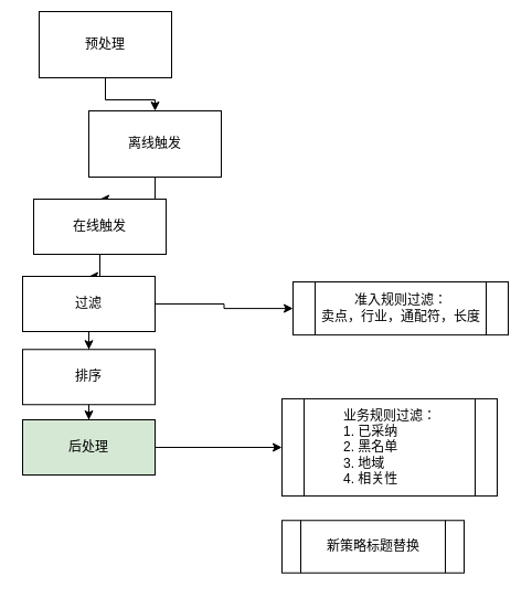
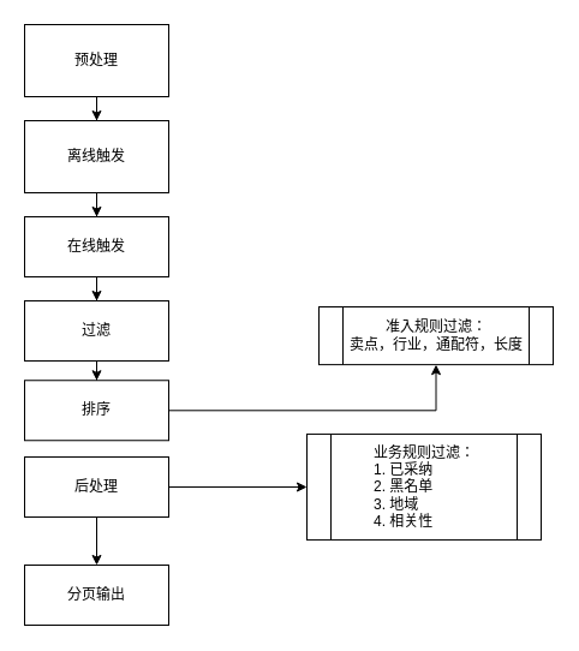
  <mxCell id="0" />
  <mxCell id="1" parent="0" />
  <mxCell id="2" value="" style="edgeStyle=orthogonalEdgeStyle;rounded=0;orthogonalLoop=1;jettySize=auto;html=1;" parent="1" source="3" target="5" edge="1"><mxGeometry relative="1" as="geometry" /></mxCell>
- <mxCell id="3" value="预处理" style="rounded=0;whiteSpace=wrap;html=1;" parent="1" vertex="1"><mxGeometry x="35" y="10" width="120" height="60" as="geometry" /></mxCell>
+ <mxCell id="3" value="预处理" style="rounded=0;whiteSpace=wrap;html=1;" parent="1" vertex="1"><mxGeometry x="20" y="20" width="120" height="60" as="geometry" /></mxCell>
  <mxCell id="4" value="" style="edgeStyle=orthogonalEdgeStyle;rounded=0;orthogonalLoop=1;jettySize=auto;html=1;" parent="1" source="5" target="7" edge="1"><mxGeometry relative="1" as="geometry" /></mxCell>
- <mxCell id="5" value="离线触发" style="rounded=0;whiteSpace=wrap;html=1;" parent="1" vertex="1"><mxGeometry x="80" y="100" width="120" height="60" as="geometry" /></mxCell>
+ <mxCell id="5" value="离线触发" style="rounded=0;whiteSpace=wrap;html=1;" parent="1" vertex="1"><mxGeometry x="20" y="100" width="120" height="60" as="geometry" /></mxCell>
  <mxCell id="6" value="" style="edgeStyle=orthogonalEdgeStyle;rounded=0;orthogonalLoop=1;jettySize=auto;html=1;" parent="1" source="7" target="10" edge="1"><mxGeometry relative="1" as="geometry" /></mxCell>
- <mxCell id="7" value="在线触发&lt;br&gt;" style="rounded=0;whiteSpace=wrap;html=1;" parent="1" vertex="1"><mxGeometry x="30" y="180" width="120" height="50" as="geometry" /></mxCell>
- <mxCell id="8" value="" style="edgeStyle=orthogonalEdgeStyle;rounded=0;orthogonalLoop=1;jettySize=auto;html=1;" parent="1" source="10" target="11" edge="1"><mxGeometry relative="1" as="geometry" /></mxCell>
+ <mxCell id="7" value="在线触发&lt;br&gt;" style="rounded=0;whiteSpace=wrap;html=1;" parent="1" vertex="1"><mxGeometry x="20" y="180" width="120" height="50" as="geometry" /></mxCell>
  <mxCell id="9" value="" style="edgeStyle=orthogonalEdgeStyle;rounded=0;orthogonalLoop=1;jettySize=auto;html=1;" parent="1" source="10" target="13" edge="1"><mxGeometry relative="1" as="geometry" /></mxCell>
  <mxCell id="10" value="过滤" style="rounded=0;whiteSpace=wrap;html=1;" parent="1" vertex="1"><mxGeometry x="20" y="250" width="120" height="50" as="geometry" /></mxCell>
  <mxCell id="11" value="&lt;span style=&quot;font-family: &amp;#34;arial&amp;#34; , sans-serif ; background-color: rgb(255 , 255 , 255)&quot;&gt;准入规则过滤：&lt;br&gt;卖点，行业，通配符，长度&lt;br&gt;&lt;/span&gt;" style="shape=process;whiteSpace=wrap;html=1;backgroundOutline=1;rounded=0;" parent="1" vertex="1"><mxGeometry x="265" y="255" width="195" height="48.12" as="geometry" /></mxCell>
- <mxCell id="12" value="" style="edgeStyle=orthogonalEdgeStyle;rounded=0;orthogonalLoop=1;jettySize=auto;html=1;" parent="1" source="13" target="16" edge="1"><mxGeometry relative="1" as="geometry" /></mxCell>
+ <mxCell id="12" value="" style="edgeStyle=orthogonalEdgeStyle;rounded=0;orthogonalLoop=1;jettySize=auto;html=1;" parent="1" source="13" target="11" edge="1"><mxGeometry relative="1" as="geometry" /></mxCell>
  <mxCell id="13" value="排序" style="rounded=0;whiteSpace=wrap;html=1;" parent="1" vertex="1"><mxGeometry x="20" y="316.25" width="120" height="50" as="geometry" /></mxCell>
+ <mxCell id="14" value="" style="edgeStyle=orthogonalEdgeStyle;rounded=0;orthogonalLoop=1;jettySize=auto;html=1;" parent="1" source="16" target="17" edge="1"><mxGeometry relative="1" as="geometry" /></mxCell>
  <mxCell id="15" value="" style="edgeStyle=orthogonalEdgeStyle;rounded=0;orthogonalLoop=1;jettySize=auto;html=1;fontSize=12;" edge="1" parent="1" source="16" target="18"><mxGeometry relative="1" as="geometry" /></mxCell>
- <mxCell id="16" value="后处理" style="rounded=0;whiteSpace=wrap;html=1;fillColor=#d5e8d4;" parent="1" vertex="1"><mxGeometry x="20" y="380" width="120" height="50" as="geometry" /></mxCell>
+ <mxCell id="16" value="后处理" style="rounded=0;whiteSpace=wrap;html=1;" parent="1" vertex="1"><mxGeometry x="20" y="380" width="120" height="50" as="geometry" /></mxCell>
+ <mxCell id="17" value="分页输出" style="rounded=0;whiteSpace=wrap;html=1;" parent="1" vertex="1"><mxGeometry x="20" y="470" width="120" height="50" as="geometry" /></mxCell>
  <mxCell id="18" value="业务规则过滤：&lt;br&gt;&lt;div style=&quot;text-align: left&quot;&gt;&lt;span&gt;1. 已采纳&lt;/span&gt;&lt;/div&gt;&lt;div style=&quot;text-align: left&quot;&gt;&lt;span&gt;2. 黑名单&lt;/span&gt;&lt;/div&gt;&lt;div style=&quot;text-align: left&quot;&gt;&lt;span&gt;3. 地域&lt;/span&gt;&lt;/div&gt;&lt;div style=&quot;text-align: left&quot;&gt;&lt;span&gt;4. 相关性&lt;/span&gt;&lt;/div&gt;" style="shape=process;whiteSpace=wrap;html=1;backgroundOutline=1;rounded=0;align=center;" parent="1" vertex="1"><mxGeometry x="255" y="360.94" width="195" height="88.12" as="geometry" /></mxCell>
- <mxCell id="19" value="新策略标题替换" style="shape=process;whiteSpace=wrap;html=1;backgroundOutline=1;rounded=0;" vertex="1" parent="1"><mxGeometry x="255" y="471.25" width="165" height="47.5" as="geometry" /></mxCell>
